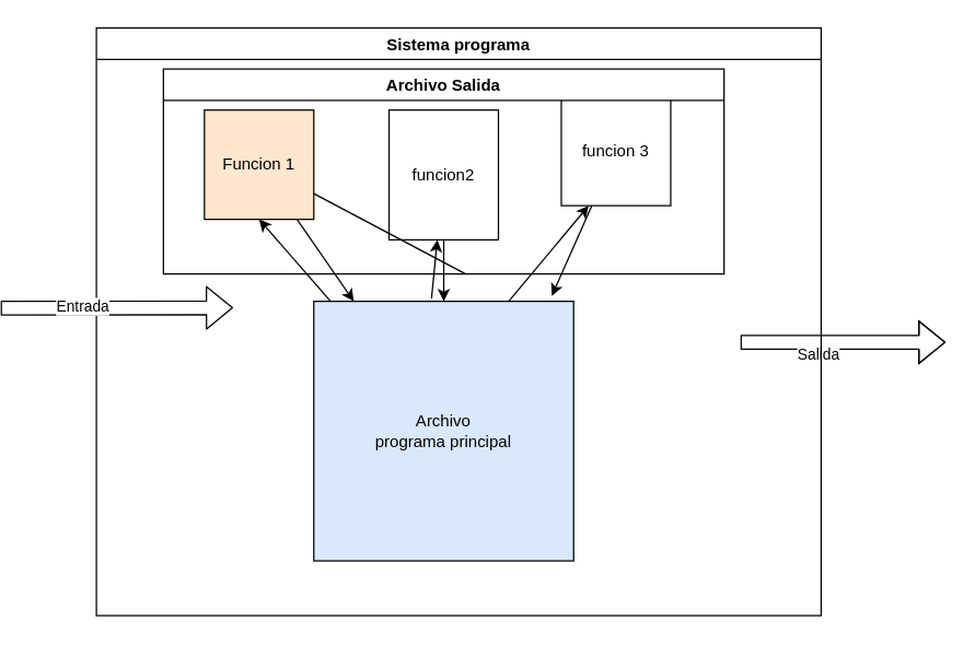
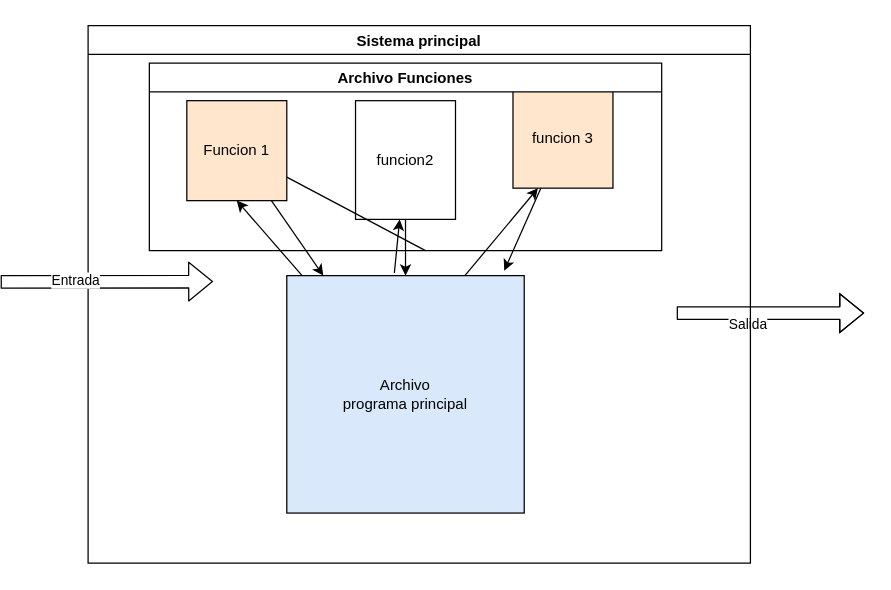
  <mxCell id="0" />
  <mxCell id="1" parent="0" />
  <mxCell id="2" value="" style="shape=flexArrow;endArrow=classic;html=1;" parent="1" edge="1"><mxGeometry width="50" height="50" relative="1" as="geometry"><mxPoint x="491" y="250" as="sourcePoint" /><mxPoint x="641" y="250" as="targetPoint" /><Array as="points"><mxPoint x="531" y="250" /></Array></mxGeometry></mxCell>
  <mxCell id="3" value="Salida&lt;br&gt;" style="edgeLabel;html=1;align=center;verticalAlign=middle;resizable=0;points=[];" parent="2" vertex="1" connectable="0"><mxGeometry x="-0.253" y="-8" relative="1" as="geometry"><mxPoint as="offset" /></mxGeometry></mxCell>
- <mxCell id="4" value="Sistema programa" style="swimlane;" parent="1" vertex="1"><mxGeometry x="20" y="20" width="530" height="430" as="geometry" /></mxCell>
+ <mxCell id="4" value="Sistema principal" style="swimlane;" parent="1" vertex="1"><mxGeometry x="20" y="20" width="530" height="430" as="geometry" /></mxCell>
  <mxCell id="5" value="Archivo &lt;br&gt;programa principal" style="whiteSpace=wrap;html=1;aspect=fixed;fillColor=#dae8fc;" parent="4" vertex="1"><mxGeometry x="159" y="200" width="190" height="190" as="geometry" /></mxCell>
  <mxCell id="6" value="" style="shape=flexArrow;endArrow=classic;html=1;entryX=0;entryY=0.462;entryDx=0;entryDy=0;entryPerimeter=0;" parent="4" edge="1"><mxGeometry width="50" height="50" relative="1" as="geometry"><mxPoint x="-70" y="205" as="sourcePoint" /><mxPoint x="100" y="204.68" as="targetPoint" /></mxGeometry></mxCell>
  <mxCell id="7" value="Entrada" style="edgeLabel;html=1;align=center;verticalAlign=middle;resizable=0;points=[];" parent="6" vertex="1" connectable="0"><mxGeometry x="-0.294" y="1" relative="1" as="geometry"><mxPoint as="offset" /></mxGeometry></mxCell>
  <mxCell id="8" style="edgeStyle=none;html=1;entryX=0.5;entryY=1;entryDx=0;entryDy=0;" parent="4" source="5" target="16" edge="1"><mxGeometry relative="1" as="geometry" /></mxCell>
  <mxCell id="9" style="edgeStyle=none;html=1;startArrow=none;" parent="4" target="5" edge="1" source="16"><mxGeometry relative="1" as="geometry"><mxPoint x="110" y="110" as="sourcePoint" /></mxGeometry></mxCell>
- <mxCell id="10" value="funcion 3" style="whiteSpace=wrap;html=1;aspect=fixed;" parent="4" vertex="1"><mxGeometry x="340" y="50" width="80" height="80" as="geometry" /></mxCell>
+ <mxCell id="10" value="funcion 3" style="whiteSpace=wrap;html=1;aspect=fixed;fillColor=#ffe6cc;" parent="4" vertex="1"><mxGeometry x="340" y="50" width="80" height="80" as="geometry" /></mxCell>
  <mxCell id="11" style="edgeStyle=none;html=1;exitX=0.75;exitY=0;exitDx=0;exitDy=0;entryX=0.25;entryY=1;entryDx=0;entryDy=0;" parent="4" source="5" target="10" edge="1"><mxGeometry relative="1" as="geometry" /></mxCell>
  <mxCell id="12" style="edgeStyle=none;html=1;entryX=0.916;entryY=-0.021;entryDx=0;entryDy=0;entryPerimeter=0;" parent="4" source="10" target="5" edge="1"><mxGeometry relative="1" as="geometry" /></mxCell>
  <mxCell id="13" value="funcion2" style="whiteSpace=wrap;html=1;aspect=fixed;" parent="4" vertex="1"><mxGeometry x="214" y="60" width="80" height="95" as="geometry" /></mxCell>
  <mxCell id="14" style="edgeStyle=none;html=1;exitX=0.5;exitY=1;exitDx=0;exitDy=0;" parent="4" source="13" target="5" edge="1"><mxGeometry relative="1" as="geometry" /></mxCell>
  <mxCell id="15" style="edgeStyle=none;html=1;exitX=0.453;exitY=-0.011;exitDx=0;exitDy=0;exitPerimeter=0;" parent="4" source="5" target="13" edge="1"><mxGeometry relative="1" as="geometry" /></mxCell>
  <mxCell id="16" value="Funcion 1" style="whiteSpace=wrap;html=1;aspect=fixed;fillColor=#ffe6cc;" parent="4" vertex="1"><mxGeometry x="79" y="60" width="80" height="80" as="geometry" /></mxCell>
  <mxCell id="17" value="" style="edgeStyle=none;html=1;endArrow=none;" edge="1" parent="4" target="16"><mxGeometry relative="1" as="geometry"><mxPoint x="270" y="180" as="sourcePoint" /><mxPoint x="340.054" y="270" as="targetPoint" /></mxGeometry></mxCell>
- <mxCell id="18" value="Archivo Salida" style="swimlane;" vertex="1" parent="4"><mxGeometry x="49" y="30" width="410" height="150" as="geometry" /></mxCell>
+ <mxCell id="18" value="Archivo Funciones" style="swimlane;" vertex="1" parent="4"><mxGeometry x="49" y="30" width="410" height="150" as="geometry" /></mxCell>
